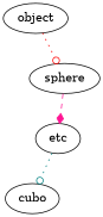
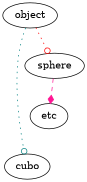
  digraph {
    edge [arrowhead=odot style=dotted]
    object
    cubo
    sphere
    etc
-   etc -> cubo [color=teal]
+   object -> cubo [color=teal]
    object -> sphere [color=red]
    sphere -> etc [arrowhead=diamond color=deeppink style=dashed]
  }
